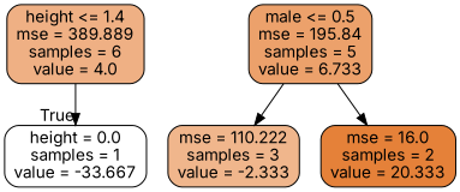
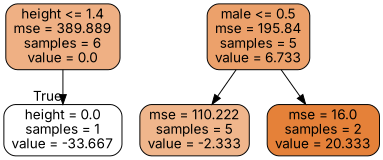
  digraph {
    fontname=Inter
    node [color=black fontname=Inter shape=box style="filled, rounded"]
    edge [fontname=Inter]
-   n1 [fillcolor="#efb084" label="height <= 1.4\nmse = 389.889\nsamples = 6\nvalue = 4.0"]
+   n1 [fillcolor="#efb084" label="height <= 1.4\nmse = 389.889\nsamples = 6\nvalue = 0.0"]
    n2 [fillcolor="#ffffff" label="height = 0.0\nsamples = 1\nvalue = -33.667"]
    n3 [fillcolor="#eca16b" label="male <= 0.5\nmse = 195.84\nsamples = 5\nvalue = 6.733"]
-   n4 [fillcolor="#f0b68c" label="mse = 110.222\nsamples = 3\nvalue = -2.333"]
+   n4 [fillcolor="#f0b68c" label="mse = 110.222\nsamples = 5\nvalue = -2.333"]
    n5 [fillcolor="#e58139" label="mse = 16.0\nsamples = 2\nvalue = 20.333"]
    n1 -> n2 [headlabel=True labelangle=45 labeldistance=2.5]
    n3 -> n4
    n3 -> n5
  }
